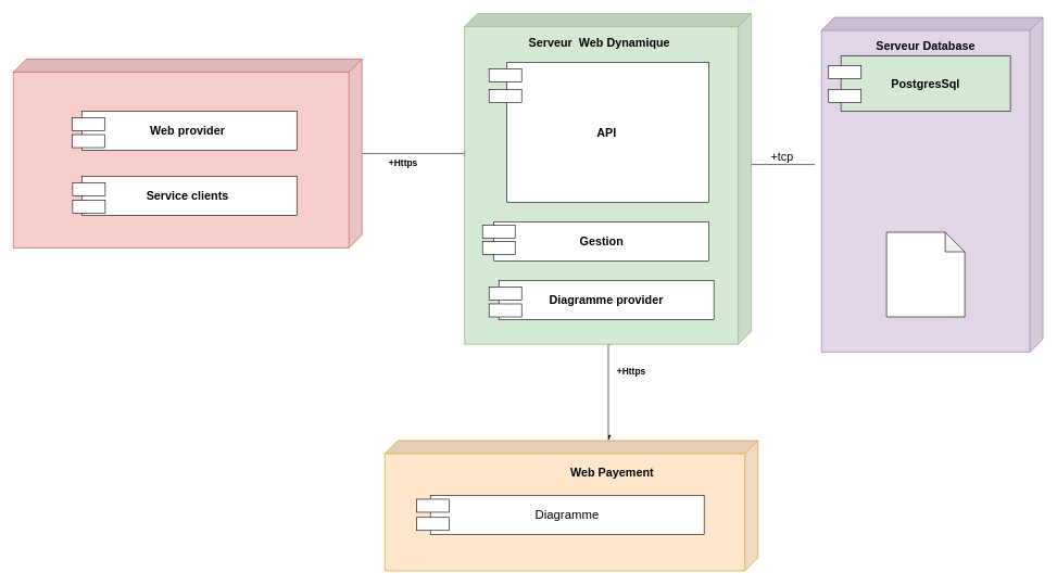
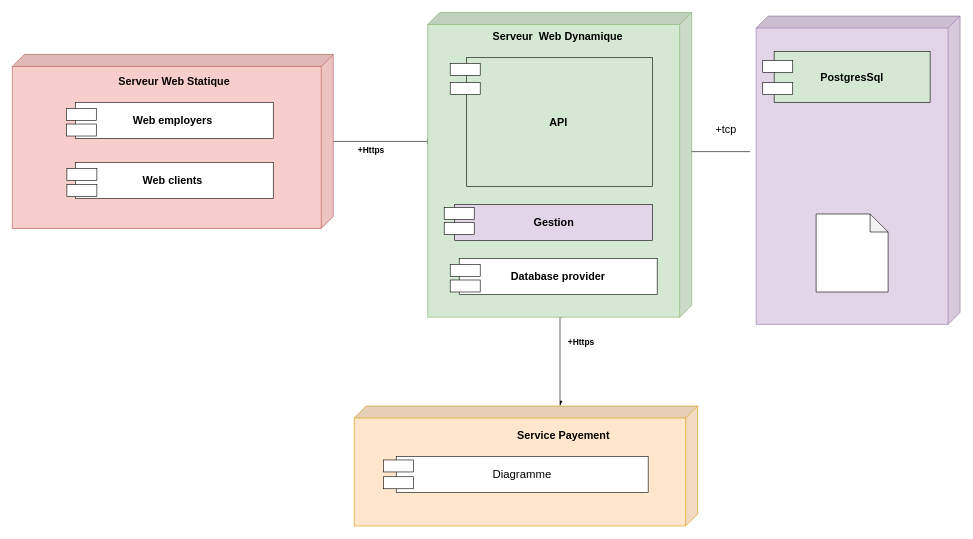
  <mxCell id="0" />
  <mxCell id="1" parent="0" />
  <mxCell id="2" style="edgeStyle=orthogonalEdgeStyle;rounded=0;orthogonalLoop=1;jettySize=auto;html=1;fontSize=14;" edge="1" parent="1" source="3"><mxGeometry relative="1" as="geometry"><mxPoint x="720" y="235" as="targetPoint" /></mxGeometry></mxCell>
  <mxCell id="3" value="" style="shape=cube;whiteSpace=wrap;html=1;boundedLbl=1;backgroundOutline=1;darkOpacity=0.05;darkOpacity2=0.1;direction=south;fillColor=#f8cecc;strokeColor=#b85450;" vertex="1" parent="1"><mxGeometry x="20" y="90" width="535" height="290" as="geometry" /></mxCell>
- <mxCell id="5" value="&lt;font style=&quot;font-size: 18px&quot;&gt;&lt;b&gt;Web provider&amp;nbsp;&lt;/b&gt;&lt;/font&gt;" style="rounded=0;whiteSpace=wrap;html=1;fontSize=14;" vertex="1" parent="1"><mxGeometry x="125" y="170" width="330" height="60" as="geometry" /></mxCell>
- <mxCell id="6" value="&lt;font style=&quot;font-size: 18px&quot;&gt;&lt;b&gt;Service clients&amp;nbsp;&lt;/b&gt;&lt;/font&gt;" style="rounded=0;whiteSpace=wrap;html=1;fontSize=14;" vertex="1" parent="1"><mxGeometry x="125" y="270" width="330" height="60" as="geometry" /></mxCell>
+ <mxCell id="4" value="&lt;font style=&quot;font-size: 18px&quot;&gt;&lt;b&gt;Serveur Web Statique&lt;/b&gt;&lt;/font&gt;" style="text;html=1;strokeColor=none;fillColor=none;align=center;verticalAlign=middle;whiteSpace=wrap;rounded=0;" vertex="1" parent="1"><mxGeometry x="160" y="120" width="260" height="30" as="geometry" /></mxCell>
+ <mxCell id="5" value="&lt;font style=&quot;font-size: 18px&quot;&gt;&lt;b&gt;Web employers&amp;nbsp;&lt;/b&gt;&lt;/font&gt;" style="rounded=0;whiteSpace=wrap;html=1;fontSize=14;" vertex="1" parent="1"><mxGeometry x="125" y="170" width="330" height="60" as="geometry" /></mxCell>
+ <mxCell id="6" value="&lt;font style=&quot;font-size: 18px&quot;&gt;&lt;b&gt;Web clients&amp;nbsp;&lt;/b&gt;&lt;/font&gt;" style="rounded=0;whiteSpace=wrap;html=1;fontSize=14;" vertex="1" parent="1"><mxGeometry x="125" y="270" width="330" height="60" as="geometry" /></mxCell>
  <mxCell id="7" value="" style="rounded=0;whiteSpace=wrap;html=1;fontSize=14;" vertex="1" parent="1"><mxGeometry x="110" y="180" width="50" height="20" as="geometry" /></mxCell>
  <mxCell id="8" value="" style="rounded=0;whiteSpace=wrap;html=1;fontSize=14;" vertex="1" parent="1"><mxGeometry x="110" y="206" width="50" height="20" as="geometry" /></mxCell>
  <mxCell id="9" value="" style="rounded=0;whiteSpace=wrap;html=1;fontSize=14;" vertex="1" parent="1"><mxGeometry x="111" y="280" width="50" height="20" as="geometry" /></mxCell>
  <mxCell id="10" value="" style="rounded=0;whiteSpace=wrap;html=1;fontSize=14;" vertex="1" parent="1"><mxGeometry x="111" y="307" width="50" height="20" as="geometry" /></mxCell>
  <mxCell id="11" value="&lt;b&gt;+Https&amp;nbsp;&lt;/b&gt;" style="text;html=1;align=center;verticalAlign=middle;resizable=0;points=[];autosize=1;strokeColor=none;fillColor=none;fontSize=14;" vertex="1" parent="1"><mxGeometry x="590" y="240" width="60" height="20" as="geometry" /></mxCell>
  <mxCell id="12" style="edgeStyle=orthogonalEdgeStyle;rounded=0;orthogonalLoop=1;jettySize=auto;html=1;fontSize=14;exitX=1.003;exitY=0.493;exitDx=0;exitDy=0;exitPerimeter=0;endArrow=async;endFill=1;" edge="1" parent="1" source="13" target="23"><mxGeometry relative="1" as="geometry"><Array as="points"><mxPoint x="933" y="522" /></Array></mxGeometry></mxCell>
  <mxCell id="13" value="" style="shape=cube;whiteSpace=wrap;html=1;boundedLbl=1;backgroundOutline=1;darkOpacity=0.05;darkOpacity2=0.1;direction=south;fillColor=#d5e8d4;strokeColor=#82b366;" vertex="1" parent="1"><mxGeometry x="712.5" y="20" width="440" height="508" as="geometry" /></mxCell>
- <mxCell id="14" value="&lt;b&gt;&lt;font style=&quot;font-size: 18px&quot;&gt;API&amp;nbsp;&lt;/font&gt;&lt;/b&gt;" style="rounded=0;whiteSpace=wrap;html=1;fontSize=14;" vertex="1" parent="1"><mxGeometry x="777.5" y="95" width="310" height="215" as="geometry" /></mxCell>
+ <mxCell id="14" value="&lt;b&gt;&lt;font style=&quot;font-size: 18px&quot;&gt;API&amp;nbsp;&lt;/font&gt;&lt;/b&gt;" style="rounded=0;whiteSpace=wrap;html=1;fontSize=14;fillColor=#d5e8d4;" vertex="1" parent="1"><mxGeometry x="777.5" y="95" width="310" height="215" as="geometry" /></mxCell>
  <mxCell id="15" value="" style="rounded=0;whiteSpace=wrap;html=1;fontSize=14;" vertex="1" parent="1"><mxGeometry x="750" y="105" width="50" height="20" as="geometry" /></mxCell>
  <mxCell id="16" value="" style="rounded=0;whiteSpace=wrap;html=1;fontSize=14;" vertex="1" parent="1"><mxGeometry x="750" y="137" width="50" height="20" as="geometry" /></mxCell>
- <mxCell id="17" value="&lt;b&gt;&lt;font style=&quot;font-size: 18px&quot;&gt;Gestion&lt;/font&gt;&lt;/b&gt;" style="rounded=0;whiteSpace=wrap;html=1;fontSize=14;" vertex="1" parent="1"><mxGeometry x="757.5" y="340" width="330" height="60" as="geometry" /></mxCell>
+ <mxCell id="17" value="&lt;b&gt;&lt;font style=&quot;font-size: 18px&quot;&gt;Gestion&lt;/font&gt;&lt;/b&gt;" style="rounded=0;whiteSpace=wrap;html=1;fontSize=14;fillColor=#e1d5e7;" vertex="1" parent="1"><mxGeometry x="757.5" y="340" width="330" height="60" as="geometry" /></mxCell>
  <mxCell id="18" value="" style="rounded=0;whiteSpace=wrap;html=1;fontSize=14;" vertex="1" parent="1"><mxGeometry x="740" y="370" width="50" height="20" as="geometry" /></mxCell>
  <mxCell id="19" value="" style="rounded=0;whiteSpace=wrap;html=1;fontSize=14;" vertex="1" parent="1"><mxGeometry x="740" y="345" width="50" height="20" as="geometry" /></mxCell>
- <mxCell id="20" value="&lt;font style=&quot;font-size: 18px&quot;&gt;&lt;b&gt;Diagramme provider&lt;/b&gt;&lt;/font&gt;" style="rounded=0;whiteSpace=wrap;html=1;fontSize=14;" vertex="1" parent="1"><mxGeometry x="765" y="430" width="330" height="60" as="geometry" /></mxCell>
+ <mxCell id="20" value="&lt;font style=&quot;font-size: 18px&quot;&gt;&lt;b&gt;Database provider&lt;/b&gt;&lt;/font&gt;" style="rounded=0;whiteSpace=wrap;html=1;fontSize=14;" vertex="1" parent="1"><mxGeometry x="765" y="430" width="330" height="60" as="geometry" /></mxCell>
  <mxCell id="21" value="" style="rounded=0;whiteSpace=wrap;html=1;fontSize=14;" vertex="1" parent="1"><mxGeometry x="750" y="440" width="50" height="20" as="geometry" /></mxCell>
  <mxCell id="22" value="" style="rounded=0;whiteSpace=wrap;html=1;fontSize=14;" vertex="1" parent="1"><mxGeometry x="750" y="466" width="50" height="20" as="geometry" /></mxCell>
  <mxCell id="23" value="" style="shape=cube;whiteSpace=wrap;html=1;boundedLbl=1;backgroundOutline=1;darkOpacity=0.05;darkOpacity2=0.1;direction=south;fillColor=#ffe6cc;strokeColor=#d79b00;" vertex="1" parent="1"><mxGeometry x="590" y="676" width="572.5" height="200" as="geometry" /></mxCell>
  <mxCell id="24" value="&lt;font style=&quot;font-size: 19px&quot;&gt;Diagramme&lt;/font&gt;" style="rounded=0;whiteSpace=wrap;html=1;fontSize=14;" vertex="1" parent="1"><mxGeometry x="660" y="760" width="420" height="60" as="geometry" /></mxCell>
  <mxCell id="25" value="" style="rounded=0;whiteSpace=wrap;html=1;fontSize=14;" vertex="1" parent="1"><mxGeometry x="639" y="794" width="50" height="20" as="geometry" /></mxCell>
  <mxCell id="26" value="" style="rounded=0;whiteSpace=wrap;html=1;fontSize=14;" vertex="1" parent="1"><mxGeometry x="639" y="766" width="50" height="20" as="geometry" /></mxCell>
- <mxCell id="27" value="&lt;font style=&quot;font-size: 18px&quot;&gt;&lt;b&gt;Web Payement&amp;nbsp;&lt;/b&gt;&lt;/font&gt;" style="text;html=1;strokeColor=none;fillColor=none;align=center;verticalAlign=middle;whiteSpace=wrap;rounded=0;fontSize=14;" vertex="1" parent="1"><mxGeometry x="843" y="710" width="197" height="30" as="geometry" /></mxCell>
+ <mxCell id="27" value="&lt;font style=&quot;font-size: 18px&quot;&gt;&lt;b&gt;Service Payement&amp;nbsp;&lt;/b&gt;&lt;/font&gt;" style="text;html=1;strokeColor=none;fillColor=none;align=center;verticalAlign=middle;whiteSpace=wrap;rounded=0;fontSize=14;" vertex="1" parent="1"><mxGeometry x="843" y="710" width="197" height="30" as="geometry" /></mxCell>
  <mxCell id="28" value="&lt;b&gt;+Https&amp;nbsp;&lt;/b&gt;" style="text;html=1;align=center;verticalAlign=middle;resizable=0;points=[];autosize=1;strokeColor=none;fillColor=none;fontSize=14;" vertex="1" parent="1"><mxGeometry x="940" y="560" width="60" height="20" as="geometry" /></mxCell>
- <mxCell id="29" value="&lt;font style=&quot;font-size: 18px&quot;&gt;&lt;b&gt;Serveur&amp;nbsp; Web Dynamique&lt;/b&gt;&lt;/font&gt;" style="text;html=1;strokeColor=none;fillColor=none;align=center;verticalAlign=middle;whiteSpace=wrap;rounded=0;fontSize=14;" vertex="1" parent="1"><mxGeometry x="757.5" y="50" width="323" height="30" as="geometry" /></mxCell>
+ <mxCell id="29" value="&lt;font style=&quot;font-size: 18px&quot;&gt;&lt;b&gt;Serveur&amp;nbsp; Web Dynamique&lt;/b&gt;&lt;/font&gt;" style="text;html=1;strokeColor=none;fillColor=none;align=center;verticalAlign=middle;whiteSpace=wrap;rounded=0;fontSize=14;" vertex="1" parent="1"><mxGeometry x="767.5" y="45" width="323" height="30" as="geometry" /></mxCell>
  <mxCell id="30" value="" style="shape=cube;whiteSpace=wrap;html=1;boundedLbl=1;backgroundOutline=1;darkOpacity=0.05;darkOpacity2=0.1;direction=south;fillColor=#e1d5e7;strokeColor=#9673a6;" vertex="1" parent="1"><mxGeometry x="1260" y="26" width="340" height="514" as="geometry" /></mxCell>
  <mxCell id="31" value="&lt;b&gt;&lt;font style=&quot;font-size: 18px&quot;&gt;PostgresSql&lt;/font&gt;&lt;/b&gt;" style="rounded=0;whiteSpace=wrap;html=1;fontSize=14;fillColor=#d5e8d4;" vertex="1" parent="1"><mxGeometry x="1290" y="85" width="260" height="85" as="geometry" /></mxCell>
  <mxCell id="32" value="" style="rounded=0;whiteSpace=wrap;html=1;fontSize=14;" vertex="1" parent="1"><mxGeometry x="1271" y="100" width="50" height="20" as="geometry" /></mxCell>
  <mxCell id="33" value="" style="rounded=0;whiteSpace=wrap;html=1;fontSize=14;" vertex="1" parent="1"><mxGeometry x="1271" y="137" width="50" height="20" as="geometry" /></mxCell>
- <mxCell id="34" value="&lt;b&gt;Serveur Database&lt;/b&gt;" style="text;html=1;strokeColor=none;fillColor=none;align=center;verticalAlign=middle;whiteSpace=wrap;rounded=0;fontSize=18;" vertex="1" parent="1"><mxGeometry x="1260" y="55" width="320" height="30" as="geometry" /></mxCell>
  <mxCell id="35" value="" style="shape=note;whiteSpace=wrap;html=1;backgroundOutline=1;darkOpacity=0.05;fontSize=18;" vertex="1" parent="1"><mxGeometry x="1360" y="356" width="120" height="130" as="geometry" /></mxCell>
  <mxCell id="36" value="" style="endArrow=none;html=1;rounded=0;fontSize=18;" edge="1" parent="1"><mxGeometry width="50" height="50" relative="1" as="geometry"><mxPoint x="1152.5" y="252" as="sourcePoint" /><mxPoint x="1250" y="252" as="targetPoint" /></mxGeometry></mxCell>
- <mxCell id="37" value="+tcp" style="text;html=1;strokeColor=none;fillColor=none;align=center;verticalAlign=middle;whiteSpace=wrap;rounded=0;fontSize=18;" vertex="1" parent="1"><mxGeometry x="1170" y="226" width="60" height="30" as="geometry" /></mxCell>
+ <mxCell id="37" value="+tcp" style="text;html=1;strokeColor=none;fillColor=none;align=center;verticalAlign=middle;whiteSpace=wrap;rounded=0;fontSize=18;" vertex="1" parent="1"><mxGeometry x="1180" y="201" width="60" height="30" as="geometry" /></mxCell>
